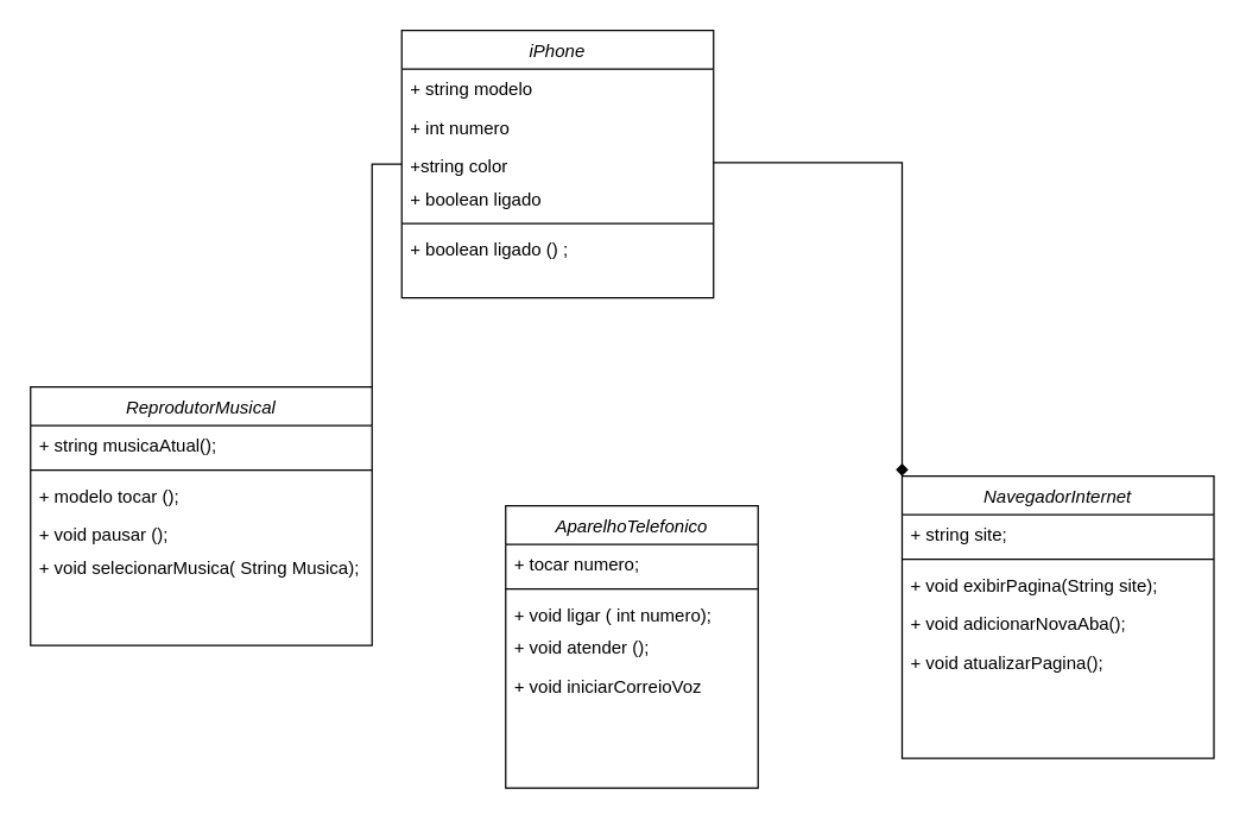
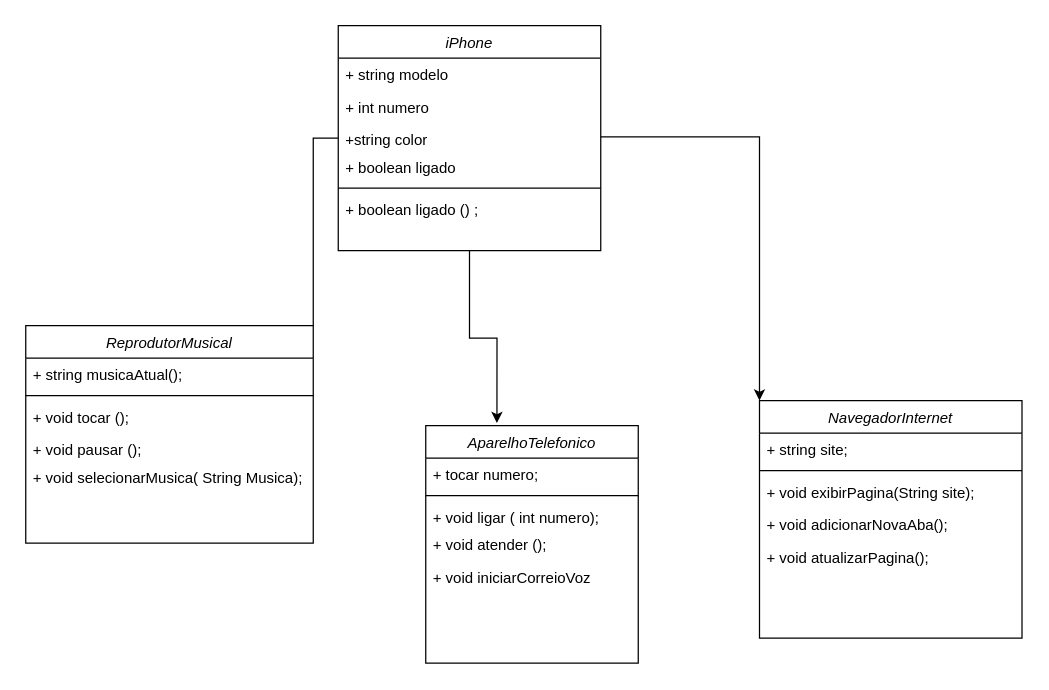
  <mxCell id="0" />
  <mxCell id="1" parent="0" />
  <mxCell id="2" style="edgeStyle=orthogonalEdgeStyle;rounded=0;orthogonalLoop=1;jettySize=auto;html=1;entryX=1;entryY=0;entryDx=0;entryDy=0;endArrow=none;" edge="1" parent="1" source="3" target="10"><mxGeometry relative="1" as="geometry" /></mxCell>
  <mxCell id="3" value="iPhone" style="swimlane;fontStyle=2;align=center;verticalAlign=top;childLayout=stackLayout;horizontal=1;startSize=26;horizontalStack=0;resizeParent=1;resizeLast=0;collapsible=1;marginBottom=0;rounded=0;shadow=0;strokeWidth=1;" vertex="1" parent="1"><mxGeometry x="270" y="20" width="210" height="180" as="geometry"><mxRectangle x="230" y="140" width="160" height="26" as="alternateBounds" /></mxGeometry></mxCell>
  <mxCell id="4" value="+ string modelo" style="text;align=left;verticalAlign=top;spacingLeft=4;spacingRight=4;overflow=hidden;rotatable=0;points=[[0,0.5],[1,0.5]];portConstraint=eastwest;" vertex="1" parent="3"><mxGeometry y="26" width="210" height="26" as="geometry" /></mxCell>
  <mxCell id="5" value="+ int numero " style="text;align=left;verticalAlign=top;spacingLeft=4;spacingRight=4;overflow=hidden;rotatable=0;points=[[0,0.5],[1,0.5]];portConstraint=eastwest;rounded=0;shadow=0;html=0;" vertex="1" parent="3"><mxGeometry y="52" width="210" height="26" as="geometry" /></mxCell>
  <mxCell id="6" value="+string color" style="text;align=left;verticalAlign=top;spacingLeft=4;spacingRight=4;overflow=hidden;rotatable=0;points=[[0,0.5],[1,0.5]];portConstraint=eastwest;rounded=0;shadow=0;html=0;" vertex="1" parent="3"><mxGeometry y="78" width="210" height="22" as="geometry" /></mxCell>
  <mxCell id="7" value="+ boolean ligado" style="text;align=left;verticalAlign=top;spacingLeft=4;spacingRight=4;overflow=hidden;rotatable=0;points=[[0,0.5],[1,0.5]];portConstraint=eastwest;rounded=0;shadow=0;html=0;" vertex="1" parent="3"><mxGeometry y="100" width="210" height="26" as="geometry" /></mxCell>
  <mxCell id="8" value="" style="line;html=1;strokeWidth=1;align=left;verticalAlign=middle;spacingTop=-1;spacingLeft=3;spacingRight=3;rotatable=0;labelPosition=right;points=[];portConstraint=eastwest;" vertex="1" parent="3"><mxGeometry y="126" width="210" height="8" as="geometry" /></mxCell>
  <mxCell id="9" value="+ boolean ligado () ;" style="text;align=left;verticalAlign=top;spacingLeft=4;spacingRight=4;overflow=hidden;rotatable=0;points=[[0,0.5],[1,0.5]];portConstraint=eastwest;" vertex="1" parent="3"><mxGeometry y="134" width="210" height="26" as="geometry" /></mxCell>
  <mxCell id="10" value="ReprodutorMusical" style="swimlane;fontStyle=2;align=center;verticalAlign=top;childLayout=stackLayout;horizontal=1;startSize=26;horizontalStack=0;resizeParent=1;resizeLast=0;collapsible=1;marginBottom=0;rounded=0;shadow=0;strokeWidth=1;" vertex="1" parent="1"><mxGeometry x="20" y="260" width="230" height="174" as="geometry"><mxRectangle x="230" y="140" width="160" height="26" as="alternateBounds" /></mxGeometry></mxCell>
  <mxCell id="11" value="+ string musicaAtual();" style="text;align=left;verticalAlign=top;spacingLeft=4;spacingRight=4;overflow=hidden;rotatable=0;points=[[0,0.5],[1,0.5]];portConstraint=eastwest;" vertex="1" parent="10"><mxGeometry y="26" width="230" height="26" as="geometry" /></mxCell>
  <mxCell id="12" value="" style="line;html=1;strokeWidth=1;align=left;verticalAlign=middle;spacingTop=-1;spacingLeft=3;spacingRight=3;rotatable=0;labelPosition=right;points=[];portConstraint=eastwest;" vertex="1" parent="10"><mxGeometry y="52" width="230" height="8" as="geometry" /></mxCell>
- <mxCell id="13" value="+ modelo tocar ();" style="text;align=left;verticalAlign=top;spacingLeft=4;spacingRight=4;overflow=hidden;rotatable=0;points=[[0,0.5],[1,0.5]];portConstraint=eastwest;rounded=0;shadow=0;html=0;" vertex="1" parent="10"><mxGeometry y="60" width="230" height="26" as="geometry" /></mxCell>
+ <mxCell id="13" value="+ void tocar ();" style="text;align=left;verticalAlign=top;spacingLeft=4;spacingRight=4;overflow=hidden;rotatable=0;points=[[0,0.5],[1,0.5]];portConstraint=eastwest;rounded=0;shadow=0;html=0;" vertex="1" parent="10"><mxGeometry y="60" width="230" height="26" as="geometry" /></mxCell>
  <mxCell id="14" value="+ void pausar ();" style="text;align=left;verticalAlign=top;spacingLeft=4;spacingRight=4;overflow=hidden;rotatable=0;points=[[0,0.5],[1,0.5]];portConstraint=eastwest;rounded=0;shadow=0;html=0;" vertex="1" parent="10"><mxGeometry y="86" width="230" height="22" as="geometry" /></mxCell>
  <mxCell id="15" value="+ void selecionarMusica( String Musica);" style="text;align=left;verticalAlign=top;spacingLeft=4;spacingRight=4;overflow=hidden;rotatable=0;points=[[0,0.5],[1,0.5]];portConstraint=eastwest;rounded=0;shadow=0;html=0;" vertex="1" parent="10"><mxGeometry y="108" width="230" height="28" as="geometry" /></mxCell>
  <mxCell id="16" value="AparelhoTelefonico" style="swimlane;fontStyle=2;align=center;verticalAlign=top;childLayout=stackLayout;horizontal=1;startSize=26;horizontalStack=0;resizeParent=1;resizeLast=0;collapsible=1;marginBottom=0;rounded=0;shadow=0;strokeWidth=1;" vertex="1" parent="1"><mxGeometry x="340" y="340" width="170" height="190" as="geometry"><mxRectangle x="230" y="140" width="160" height="26" as="alternateBounds" /></mxGeometry></mxCell>
  <mxCell id="17" value="+ tocar numero;" style="text;align=left;verticalAlign=top;spacingLeft=4;spacingRight=4;overflow=hidden;rotatable=0;points=[[0,0.5],[1,0.5]];portConstraint=eastwest;rounded=0;shadow=0;html=0;" vertex="1" parent="16"><mxGeometry y="26" width="170" height="26" as="geometry" /></mxCell>
  <mxCell id="18" value="" style="line;html=1;strokeWidth=1;align=left;verticalAlign=middle;spacingTop=-1;spacingLeft=3;spacingRight=3;rotatable=0;labelPosition=right;points=[];portConstraint=eastwest;" vertex="1" parent="16"><mxGeometry y="52" width="170" height="8" as="geometry" /></mxCell>
  <mxCell id="19" value="+ void ligar ( int numero);" style="text;align=left;verticalAlign=top;spacingLeft=4;spacingRight=4;overflow=hidden;rotatable=0;points=[[0,0.5],[1,0.5]];portConstraint=eastwest;" vertex="1" parent="16"><mxGeometry y="60" width="170" height="22" as="geometry" /></mxCell>
  <mxCell id="20" value="+ void atender ();" style="text;align=left;verticalAlign=top;spacingLeft=4;spacingRight=4;overflow=hidden;rotatable=0;points=[[0,0.5],[1,0.5]];portConstraint=eastwest;" vertex="1" parent="16"><mxGeometry y="82" width="170" height="26" as="geometry" /></mxCell>
  <mxCell id="21" value="+ void iniciarCorreioVoz" style="text;align=left;verticalAlign=top;spacingLeft=4;spacingRight=4;overflow=hidden;rotatable=0;points=[[0,0.5],[1,0.5]];portConstraint=eastwest;rounded=0;shadow=0;html=0;" vertex="1" parent="16"><mxGeometry y="108" width="170" height="26" as="geometry" /></mxCell>
  <mxCell id="22" value="NavegadorInternet" style="swimlane;fontStyle=2;align=center;verticalAlign=top;childLayout=stackLayout;horizontal=1;startSize=26;horizontalStack=0;resizeParent=1;resizeLast=0;collapsible=1;marginBottom=0;rounded=0;shadow=0;strokeWidth=1;" vertex="1" parent="1"><mxGeometry x="607" y="320" width="210" height="190" as="geometry"><mxRectangle x="230" y="140" width="160" height="26" as="alternateBounds" /></mxGeometry></mxCell>
  <mxCell id="23" value="+ string site;" style="text;align=left;verticalAlign=top;spacingLeft=4;spacingRight=4;overflow=hidden;rotatable=0;points=[[0,0.5],[1,0.5]];portConstraint=eastwest;" vertex="1" parent="22"><mxGeometry y="26" width="210" height="26" as="geometry" /></mxCell>
  <mxCell id="24" value="" style="line;html=1;strokeWidth=1;align=left;verticalAlign=middle;spacingTop=-1;spacingLeft=3;spacingRight=3;rotatable=0;labelPosition=right;points=[];portConstraint=eastwest;" vertex="1" parent="22"><mxGeometry y="52" width="210" height="8" as="geometry" /></mxCell>
  <mxCell id="25" value="+ void exibirPagina(String site);" style="text;align=left;verticalAlign=top;spacingLeft=4;spacingRight=4;overflow=hidden;rotatable=0;points=[[0,0.5],[1,0.5]];portConstraint=eastwest;" vertex="1" parent="22"><mxGeometry y="60" width="210" height="26" as="geometry" /></mxCell>
  <mxCell id="26" value="+ void adicionarNovaAba();" style="text;align=left;verticalAlign=top;spacingLeft=4;spacingRight=4;overflow=hidden;rotatable=0;points=[[0,0.5],[1,0.5]];portConstraint=eastwest;rounded=0;shadow=0;html=0;" vertex="1" parent="22"><mxGeometry y="86" width="210" height="26" as="geometry" /></mxCell>
  <mxCell id="27" value="+ void atualizarPagina();" style="text;align=left;verticalAlign=top;spacingLeft=4;spacingRight=4;overflow=hidden;rotatable=0;points=[[0,0.5],[1,0.5]];portConstraint=eastwest;rounded=0;shadow=0;html=0;" vertex="1" parent="22"><mxGeometry y="112" width="210" height="22" as="geometry" /></mxCell>
- <mxCell id="28" style="edgeStyle=orthogonalEdgeStyle;rounded=0;orthogonalLoop=1;jettySize=auto;html=1;entryX=0;entryY=0;entryDx=0;entryDy=0;endArrow=diamond;" edge="1" parent="1" source="6" target="22"><mxGeometry relative="1" as="geometry" /></mxCell>
+ <mxCell id="28" style="edgeStyle=orthogonalEdgeStyle;rounded=0;orthogonalLoop=1;jettySize=auto;html=1;entryX=0;entryY=0;entryDx=0;entryDy=0;" edge="1" parent="1" source="6" target="22"><mxGeometry relative="1" as="geometry" /></mxCell>
+ <mxCell id="29" style="edgeStyle=orthogonalEdgeStyle;rounded=0;orthogonalLoop=1;jettySize=auto;html=1;entryX=0.335;entryY=-0.011;entryDx=0;entryDy=0;entryPerimeter=0;" edge="1" parent="1" source="3" target="16"><mxGeometry relative="1" as="geometry" /></mxCell>
